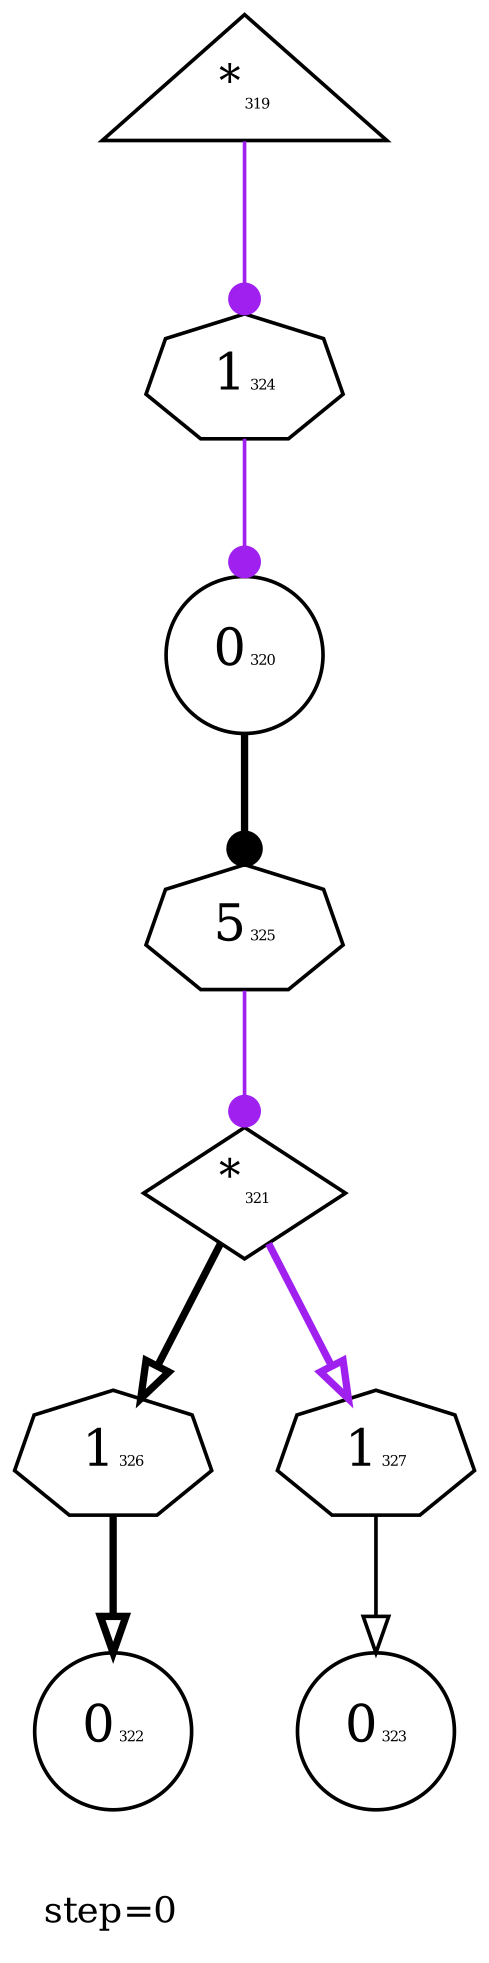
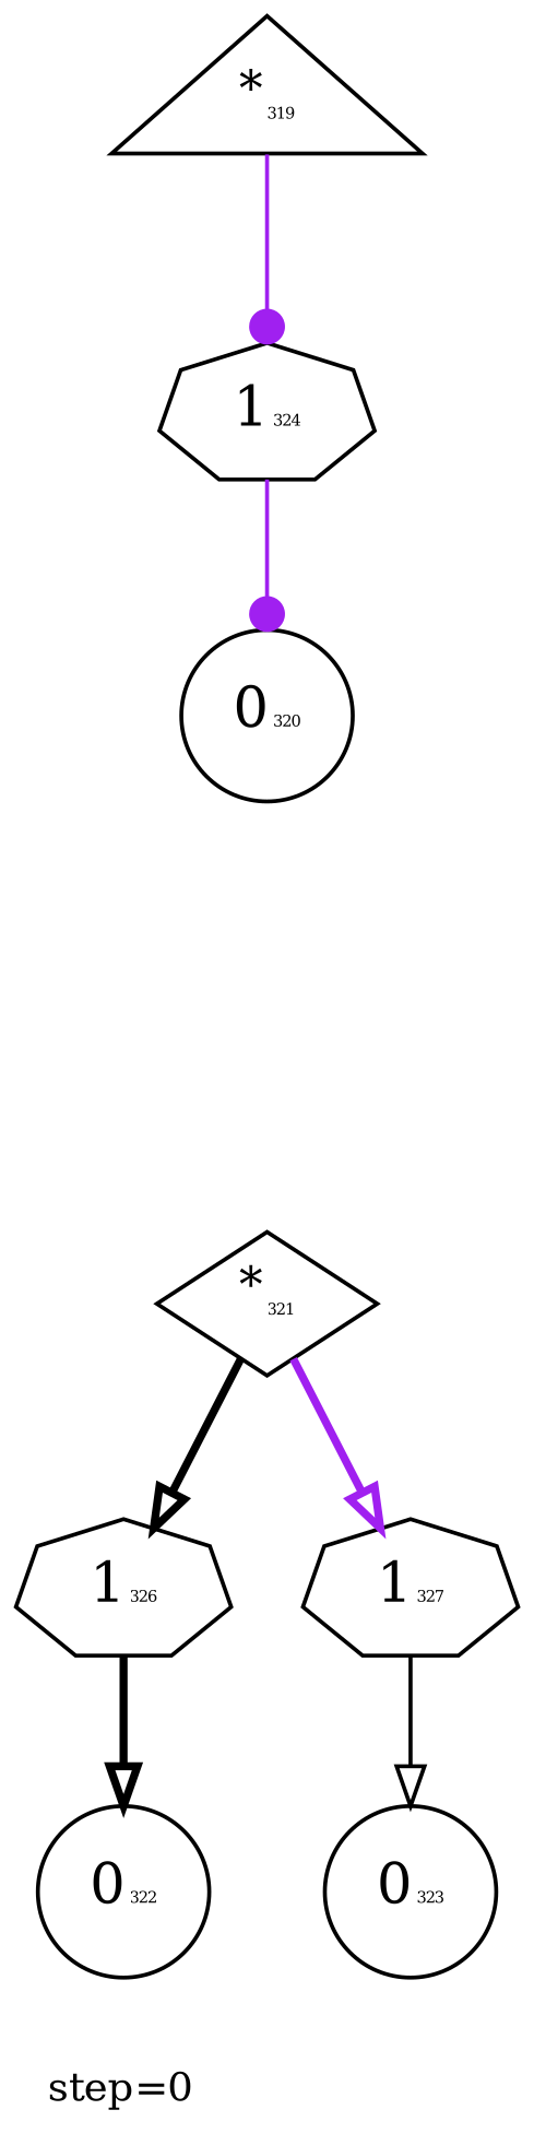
  digraph {
    fontsize=10
    label="step=0"
    labeljust=left
    labelloc=bottom
    node [color=black labelfontcolor=black peripheries=1 shape=septagon]
    edge [color=purple style=solid arrowhead=dot]
    n1 [label=<<SUP>*</SUP><FONT POINT-SIZE='4'>319</FONT>> shape=triangle]
    n2 [label=<1<FONT POINT-SIZE='4'>324</FONT>> labelfontcolor=""]
    n3 [label=<0<FONT POINT-SIZE='4'>320</FONT>> shape=circle]
-   n4 [label=<5<FONT POINT-SIZE='4'>325</FONT>> labelfontcolor=""]
    n5 [label=<<SUP>*</SUP><FONT POINT-SIZE='4'>321</FONT>> shape=diamond]
    n6 [label=<1<FONT POINT-SIZE='4'>326</FONT>> labelfontcolor=""]
    n7 [label=<1<FONT POINT-SIZE='4'>327</FONT>> labelfontcolor=""]
    n8 [label=<0<FONT POINT-SIZE='4'>322</FONT>> shape=circle]
    n9 [label=<0<FONT POINT-SIZE='4'>323</FONT>> shape=circle]
    n1 -> n2
    n2 -> n3
-   n3 -> n4 [color=black style=bold]
-   n4 -> n5
    n5 -> n6 [color=black style=bold arrowhead=onormal]
    n5 -> n7 [style=bold arrowhead=onormal]
    n6 -> n8 [color=black style=bold arrowhead=onormal]
    n7 -> n9 [color=black arrowhead=onormal]
  }
